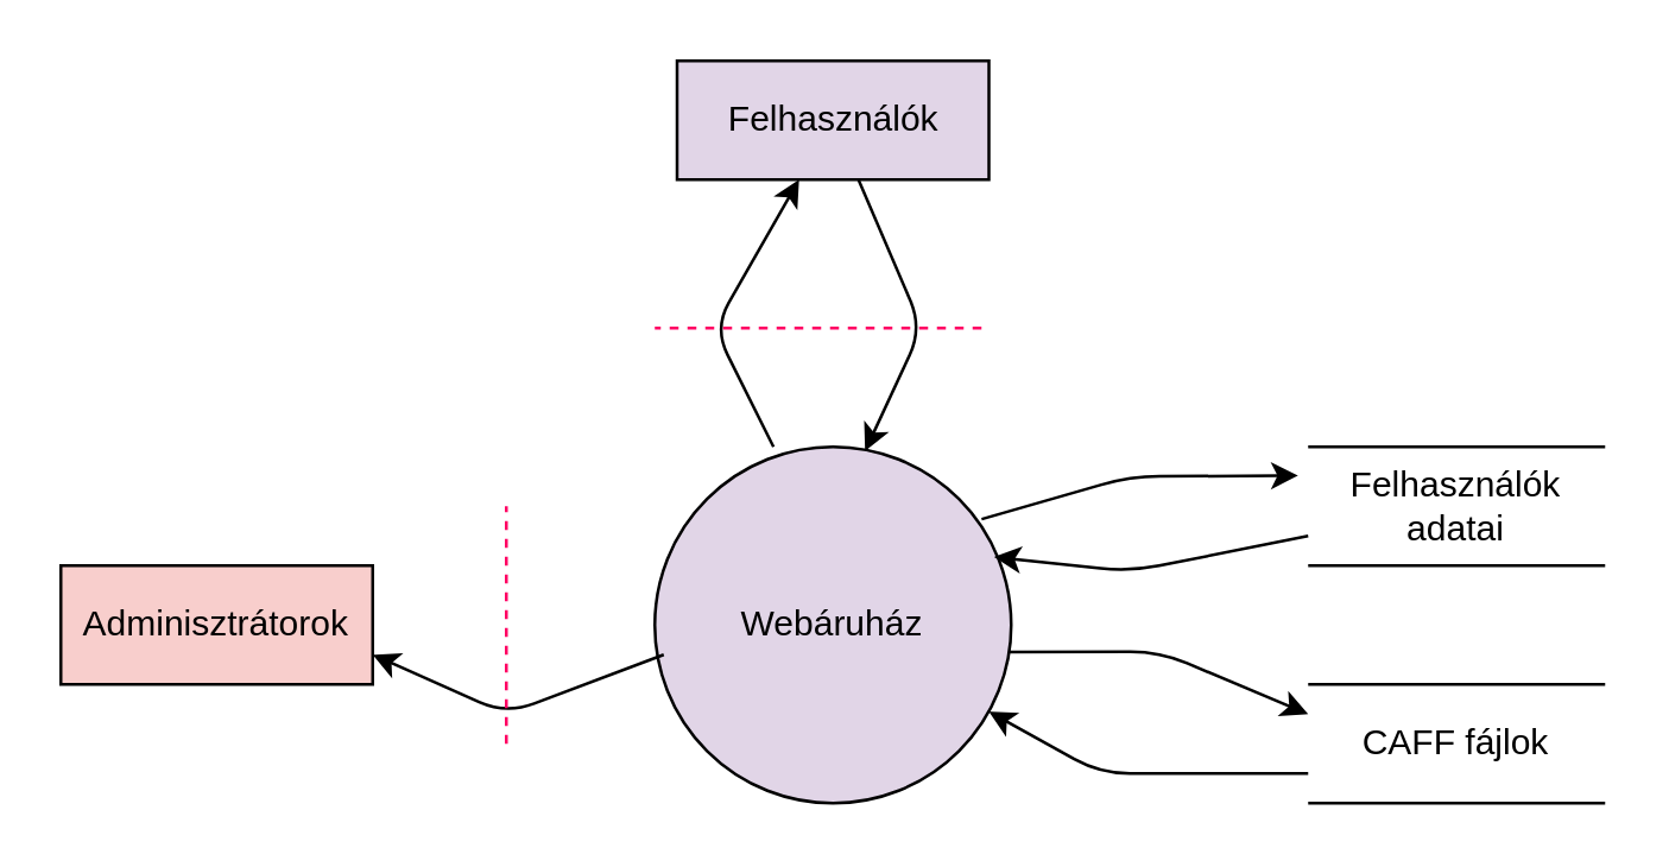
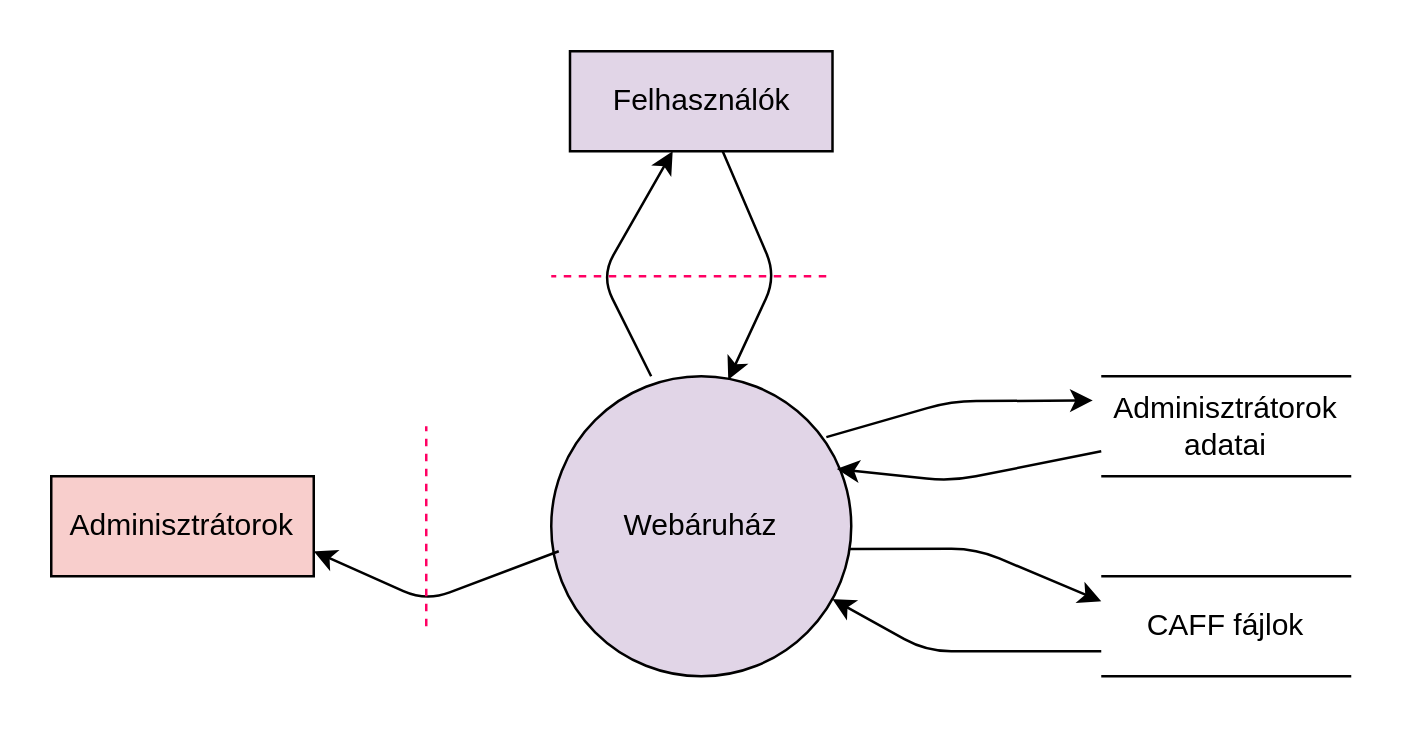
  <mxCell id="0" />
  <mxCell id="1" parent="0" />
  <mxCell id="2" value="Webáruház" style="ellipse;whiteSpace=wrap;html=1;aspect=fixed;fillColor=#e1d5e7;" vertex="1" parent="1"><mxGeometry x="220" y="150" width="120" height="120" as="geometry" /></mxCell>
  <mxCell id="3" value="Felhasználók" style="rounded=0;whiteSpace=wrap;html=1;fillColor=#e1d5e7;" vertex="1" parent="1"><mxGeometry x="227.5" y="20" width="105" height="40" as="geometry" /></mxCell>
  <mxCell id="4" value="Adminisztrátorok" style="rounded=0;whiteSpace=wrap;html=1;fillColor=#f8cecc;" vertex="1" parent="1"><mxGeometry x="20" y="190" width="105" height="40" as="geometry" /></mxCell>
  <mxCell id="5" value="" style="endArrow=classic;html=1;entryX=1;entryY=0.75;entryDx=0;entryDy=0;" edge="1" parent="1" target="4"><mxGeometry width="50" height="50" relative="1" as="geometry"><mxPoint x="223" y="220" as="sourcePoint" /><mxPoint x="340" y="140" as="targetPoint" /><Array as="points"><mxPoint x="170" y="240" /></Array></mxGeometry></mxCell>
  <mxCell id="6" value="" style="endArrow=classic;html=1;entryX=0.59;entryY=0.012;entryDx=0;entryDy=0;entryPerimeter=0;" edge="1" parent="1" source="3" target="2"><mxGeometry width="50" height="50" relative="1" as="geometry"><mxPoint x="290" y="149" as="sourcePoint" /><mxPoint x="330" y="110" as="targetPoint" /><Array as="points"><mxPoint x="310" y="110" /></Array></mxGeometry></mxCell>
  <mxCell id="7" value="" style="endArrow=classic;html=1;exitX=0.333;exitY=0;exitDx=0;exitDy=0;exitPerimeter=0;" edge="1" parent="1" source="2" target="3"><mxGeometry width="50" height="50" relative="1" as="geometry"><mxPoint x="145" y="220" as="sourcePoint" /><mxPoint x="266" y="63" as="targetPoint" /><Array as="points"><mxPoint x="240" y="110" /></Array></mxGeometry></mxCell>
- <mxCell id="8" value="Felhasználók adatai" style="text;html=1;strokeColor=none;fillColor=none;align=center;verticalAlign=middle;whiteSpace=wrap;rounded=0;" vertex="1" parent="1"><mxGeometry x="440" y="150" width="100" height="40" as="geometry" /></mxCell>
+ <mxCell id="8" value="Adminisztrátorok adatai" style="text;html=1;strokeColor=none;fillColor=none;align=center;verticalAlign=middle;whiteSpace=wrap;rounded=0;" vertex="1" parent="1"><mxGeometry x="440" y="150" width="100" height="40" as="geometry" /></mxCell>
  <mxCell id="9" value="" style="endArrow=none;html=1;" edge="1" parent="1"><mxGeometry width="50" height="50" relative="1" as="geometry"><mxPoint x="540" y="150" as="sourcePoint" /><mxPoint x="440" y="150" as="targetPoint" /></mxGeometry></mxCell>
  <mxCell id="10" value="" style="endArrow=none;html=1;" edge="1" parent="1"><mxGeometry width="50" height="50" relative="1" as="geometry"><mxPoint x="540" y="190" as="sourcePoint" /><mxPoint x="440" y="190" as="targetPoint" /></mxGeometry></mxCell>
  <mxCell id="11" value="CAFF fájlok" style="text;html=1;strokeColor=none;fillColor=none;align=center;verticalAlign=middle;whiteSpace=wrap;rounded=0;" vertex="1" parent="1"><mxGeometry x="440" y="230" width="100" height="40" as="geometry" /></mxCell>
  <mxCell id="12" value="" style="endArrow=none;html=1;" edge="1" parent="1"><mxGeometry width="50" height="50" relative="1" as="geometry"><mxPoint x="540" y="230" as="sourcePoint" /><mxPoint x="440" y="230" as="targetPoint" /></mxGeometry></mxCell>
  <mxCell id="13" value="" style="endArrow=none;html=1;" edge="1" parent="1"><mxGeometry width="50" height="50" relative="1" as="geometry"><mxPoint x="540" y="270" as="sourcePoint" /><mxPoint x="440" y="270" as="targetPoint" /></mxGeometry></mxCell>
  <mxCell id="14" value="" style="endArrow=classic;html=1;exitX=0.917;exitY=0.203;exitDx=0;exitDy=0;exitPerimeter=0;entryX=-0.034;entryY=0.242;entryDx=0;entryDy=0;entryPerimeter=0;" edge="1" parent="1" source="2" target="8"><mxGeometry width="50" height="50" relative="1" as="geometry"><mxPoint x="269.96" y="160" as="sourcePoint" /><mxPoint x="278.571" y="70" as="targetPoint" /><Array as="points"><mxPoint x="380" y="160" /></Array></mxGeometry></mxCell>
  <mxCell id="15" value="" style="endArrow=classic;html=1;exitX=0;exitY=0.75;exitDx=0;exitDy=0;entryX=0.952;entryY=0.309;entryDx=0;entryDy=0;entryPerimeter=0;" edge="1" parent="1" source="8" target="2"><mxGeometry width="50" height="50" relative="1" as="geometry"><mxPoint x="340.04" y="184.36" as="sourcePoint" /><mxPoint x="446.6" y="169.68" as="targetPoint" /><Array as="points"><mxPoint x="380" y="192" /></Array></mxGeometry></mxCell>
  <mxCell id="16" value="" style="endArrow=classic;html=1;exitX=0.994;exitY=0.576;exitDx=0;exitDy=0;exitPerimeter=0;entryX=0;entryY=0.25;entryDx=0;entryDy=0;" edge="1" parent="1" source="2" target="11"><mxGeometry width="50" height="50" relative="1" as="geometry"><mxPoint x="350.04" y="194.36" as="sourcePoint" /><mxPoint x="456.6" y="179.68" as="targetPoint" /><Array as="points"><mxPoint x="390" y="219" /></Array></mxGeometry></mxCell>
  <mxCell id="17" value="" style="endArrow=classic;html=1;exitX=0;exitY=0.75;exitDx=0;exitDy=0;" edge="1" parent="1" source="11" target="2"><mxGeometry width="50" height="50" relative="1" as="geometry"><mxPoint x="360.04" y="204.36" as="sourcePoint" /><mxPoint x="466.6" y="189.68" as="targetPoint" /><Array as="points"><mxPoint x="370" y="260" /></Array></mxGeometry></mxCell>
  <mxCell id="18" value="" style="endArrow=none;dashed=1;html=1;fillColor=#d80073;strokeColor=#FF0063;" edge="1" parent="1"><mxGeometry width="50" height="50" relative="1" as="geometry"><mxPoint x="330" y="110" as="sourcePoint" /><mxPoint x="220" y="110" as="targetPoint" /></mxGeometry></mxCell>
  <mxCell id="19" value="" style="endArrow=none;dashed=1;html=1;fillColor=#d80073;strokeColor=#FF0063;" edge="1" parent="1"><mxGeometry width="50" height="50" relative="1" as="geometry"><mxPoint x="170" y="250" as="sourcePoint" /><mxPoint x="170" y="170" as="targetPoint" /></mxGeometry></mxCell>
